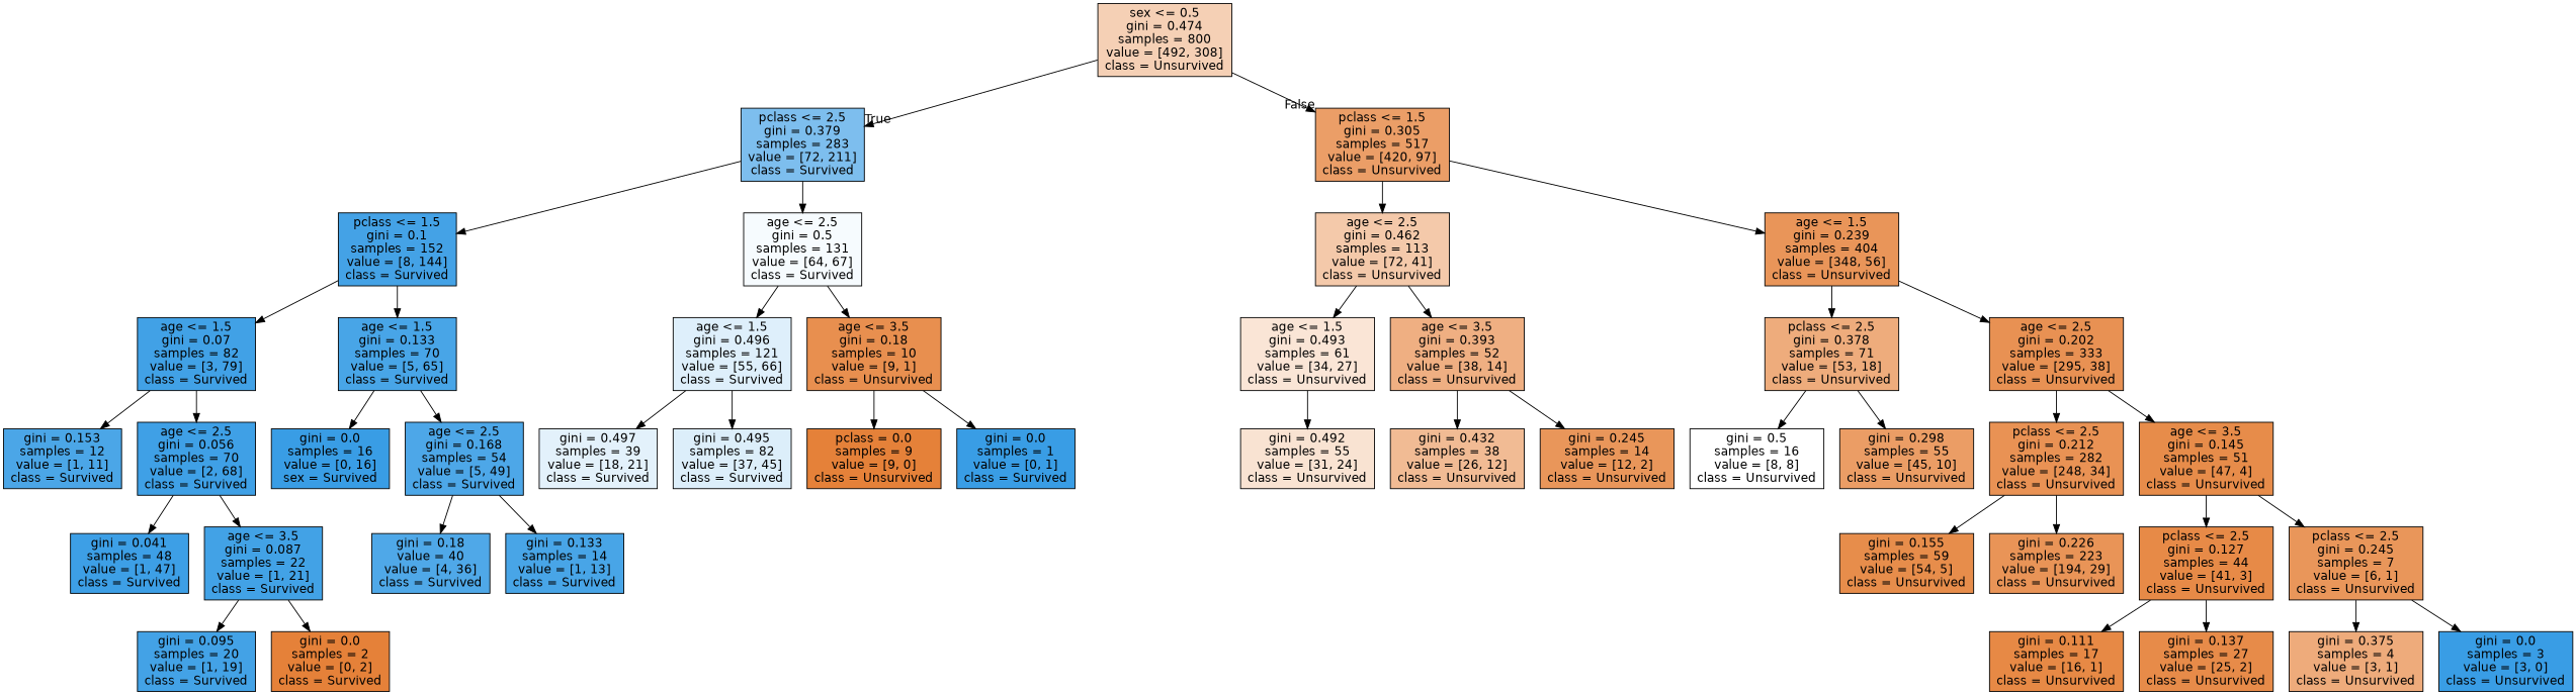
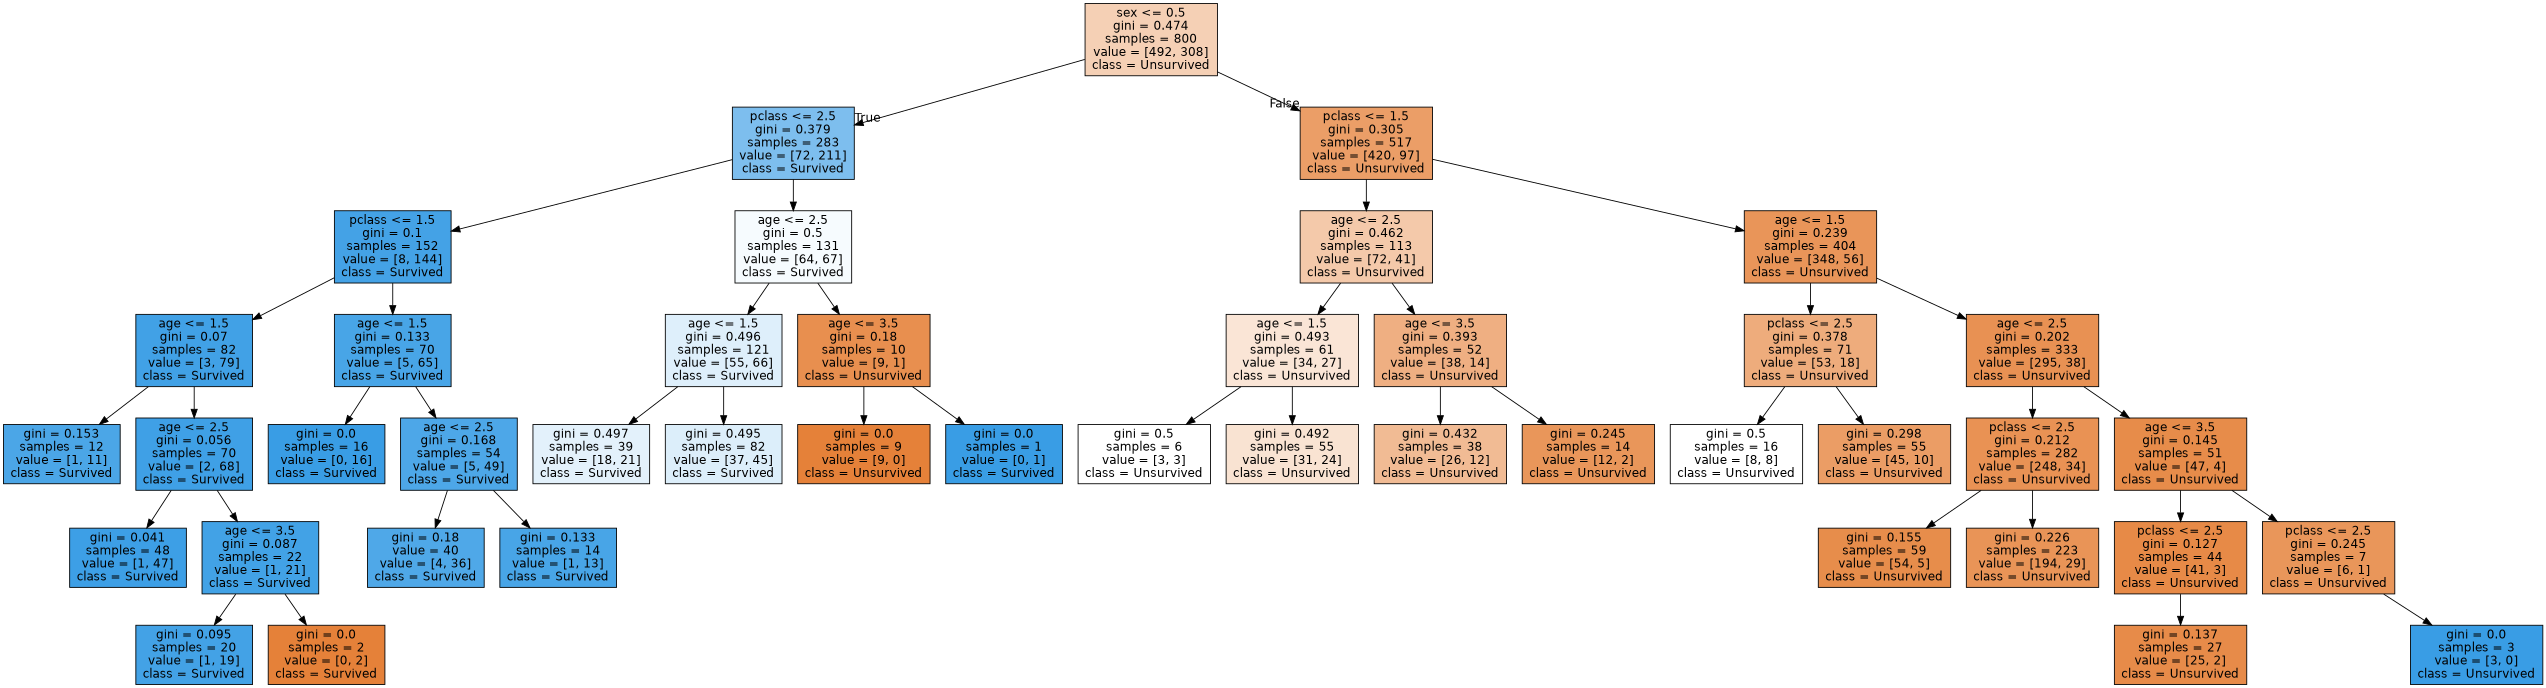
  digraph {
    node [color=black fillcolor="#399de5" fontname=helvetica shape=box style=filled]
    edge [fontname=helvetica]
    n1 [fillcolor="#f5d0b5" label="sex <= 0.5\ngini = 0.474\nsamples = 800\nvalue = [492, 308]\nclass = Unsurvived"]
    n2 [fillcolor="#7dbeee" label="pclass <= 2.5\ngini = 0.379\nsamples = 283\nvalue = [72, 211]\nclass = Survived"]
    n3 [fillcolor="#eb9e67" label="pclass <= 1.5\ngini = 0.305\nsamples = 517\nvalue = [420, 97]\nclass = Unsurvived"]
    n4 [fillcolor="#44a2e6" label="pclass <= 1.5\ngini = 0.1\nsamples = 152\nvalue = [8, 144]\nclass = Survived"]
    n5 [fillcolor="#f6fbfe" label="age <= 2.5\ngini = 0.5\nsamples = 131\nvalue = [64, 67]\nclass = Survived"]
    n6 [fillcolor="#f4c9aa" label="age <= 2.5\ngini = 0.462\nsamples = 113\nvalue = [72, 41]\nclass = Unsurvived"]
    n7 [fillcolor="#e99559" label="age <= 1.5\ngini = 0.239\nsamples = 404\nvalue = [348, 56]\nclass = Unsurvived"]
    n8 [fillcolor="#41a1e6" label="age <= 1.5\ngini = 0.07\nsamples = 82\nvalue = [3, 79]\nclass = Survived"]
    n9 [fillcolor="#48a5e7" label="age <= 1.5\ngini = 0.133\nsamples = 70\nvalue = [5, 65]\nclass = Survived"]
    n10 [fillcolor="#deeffb" label="age <= 1.5\ngini = 0.496\nsamples = 121\nvalue = [55, 66]\nclass = Survived"]
    n11 [fillcolor="#e88f4f" label="age <= 3.5\ngini = 0.18\nsamples = 10\nvalue = [9, 1]\nclass = Unsurvived"]
    n12 [fillcolor="#4ba6e7" label="gini = 0.153\nsamples = 12\nvalue = [1, 11]\nclass = Survived"]
    n13 [fillcolor="#3fa0e6" label="age <= 2.5\ngini = 0.056\nsamples = 70\nvalue = [2, 68]\nclass = Survived"]
-   n14 [label="gini = 0.0\nsamples = 16\nvalue = [0, 16]\nsex = Survived"]
+   n14 [label="gini = 0.0\nsamples = 16\nvalue = [0, 16]\nclass = Survived"]
    n15 [fillcolor="#4da7e8" label="age <= 2.5\ngini = 0.168\nsamples = 54\nvalue = [5, 49]\nclass = Survived"]
    n16 [fillcolor="#3d9fe6" label="gini = 0.041\nsamples = 48\nvalue = [1, 47]\nclass = Survived"]
    n17 [fillcolor="#42a2e6" label="age <= 3.5\ngini = 0.087\nsamples = 22\nvalue = [1, 21]\nclass = Survived"]
    n18 [fillcolor="#43a2e6" label="gini = 0.095\nsamples = 20\nvalue = [1, 19]\nclass = Survived"]
    n19 [fillcolor="#e58139" label="gini = 0.0\nsamples = 2\nvalue = [0, 2]\nclass = Survived"]
    n20 [fillcolor="#4fa8e8" label="gini = 0.18\nvalue = 40\nvalue = [4, 36]\nclass = Survived"]
    n21 [fillcolor="#48a5e7" label="gini = 0.133\nsamples = 14\nvalue = [1, 13]\nclass = Survived"]
    n22 [fillcolor="#e3f1fb" label="gini = 0.497\nsamples = 39\nvalue = [18, 21]\nclass = Survived"]
    n23 [fillcolor="#dceefa" label="gini = 0.495\nsamples = 82\nvalue = [37, 45]\nclass = Survived"]
-   n24 [fillcolor="#e58139" label="pclass = 0.0\nsamples = 9\nvalue = [9, 0]\nclass = Unsurvived"]
+   n24 [fillcolor="#e58139" label="gini = 0.0\nsamples = 9\nvalue = [9, 0]\nclass = Unsurvived"]
    n25 [label="gini = 0.0\nsamples = 1\nvalue = [0, 1]\nclass = Survived"]
    n26 [fillcolor="#fae5d6" label="age <= 1.5\ngini = 0.493\nsamples = 61\nvalue = [34, 27]\nclass = Unsurvived"]
    n27 [fillcolor="#efaf82" label="age <= 3.5\ngini = 0.393\nsamples = 52\nvalue = [38, 14]\nclass = Unsurvived"]
    n28 [fillcolor="#eeac7c" label="pclass <= 2.5\ngini = 0.378\nsamples = 71\nvalue = [53, 18]\nclass = Unsurvived"]
    n29 [fillcolor="#e89153" label="age <= 2.5\ngini = 0.202\nsamples = 333\nvalue = [295, 38]\nclass = Unsurvived"]
+   n30 [fillcolor="#ffffff" label="gini = 0.5\nsamples = 6\nvalue = [3, 3]\nclass = Unsurvived"]
    n31 [fillcolor="#f9e3d2" label="gini = 0.492\nsamples = 55\nvalue = [31, 24]\nclass = Unsurvived"]
    n32 [fillcolor="#f1bb94" label="gini = 0.432\nsamples = 38\nvalue = [26, 12]\nclass = Unsurvived"]
    n33 [fillcolor="#e9965a" label="gini = 0.245\nsamples = 14\nvalue = [12, 2]\nclass = Unsurvived"]
    n34 [fillcolor="#ffffff" label="gini = 0.5\nsamples = 16\nvalue = [8, 8]\nclass = Unsurvived"]
    n35 [fillcolor="#eb9d65" label="gini = 0.298\nsamples = 55\nvalue = [45, 10]\nclass = Unsurvived"]
    n36 [fillcolor="#e99254" label="pclass <= 2.5\ngini = 0.212\nsamples = 282\nvalue = [248, 34]\nclass = Unsurvived"]
    n37 [fillcolor="#e78c4a" label="age <= 3.5\ngini = 0.145\nsamples = 51\nvalue = [47, 4]\nclass = Unsurvived"]
    n38 [fillcolor="#e78d4b" label="gini = 0.155\nsamples = 59\nvalue = [54, 5]\nclass = Unsurvived"]
    n39 [fillcolor="#e99457" label="gini = 0.226\nsamples = 223\nvalue = [194, 29]\nclass = Unsurvived"]
    n40 [fillcolor="#e78a47" label="pclass <= 2.5\ngini = 0.127\nsamples = 44\nvalue = [41, 3]\nclass = Unsurvived"]
    n41 [fillcolor="#e9965a" label="pclass <= 2.5\ngini = 0.245\nsamples = 7\nvalue = [6, 1]\nclass = Unsurvived"]
-   n42 [fillcolor="#e78945" label="gini = 0.111\nsamples = 17\nvalue = [16, 1]\nclass = Unsurvived"]
    n43 [fillcolor="#e78b49" label="gini = 0.137\nsamples = 27\nvalue = [25, 2]\nclass = Unsurvived"]
-   n44 [fillcolor="#eeab7b" label="gini = 0.375\nsamples = 4\nvalue = [3, 1]\nclass = Unsurvived"]
    n45 [label="gini = 0.0\nsamples = 3\nvalue = [3, 0]\nclass = Unsurvived"]
    n1 -> n2 [headlabel=True labelangle=45 labeldistance=2.5]
    n1 -> n3 [headlabel=False labelangle=-45 labeldistance=2.5]
    n2 -> n4
    n2 -> n5
    n3 -> n6
    n3 -> n7
    n4 -> n8
    n4 -> n9
    n5 -> n10
    n5 -> n11
    n6 -> n26
    n6 -> n27
    n7 -> n28
    n7 -> n29
    n8 -> n12
    n8 -> n13
    n9 -> n14
    n9 -> n15
    n10 -> n22
    n10 -> n23
    n11 -> n24
    n11 -> n25
    n13 -> n16
    n13 -> n17
    n15 -> n20
    n15 -> n21
    n17 -> n18
    n17 -> n19
+   n26 -> n30
    n26 -> n31
    n27 -> n32
    n27 -> n33
    n28 -> n34
    n28 -> n35
    n29 -> n36
    n29 -> n37
    n36 -> n38
    n36 -> n39
    n37 -> n40
    n37 -> n41
-   n40 -> n42
    n40 -> n43
-   n41 -> n44
    n41 -> n45
  }
